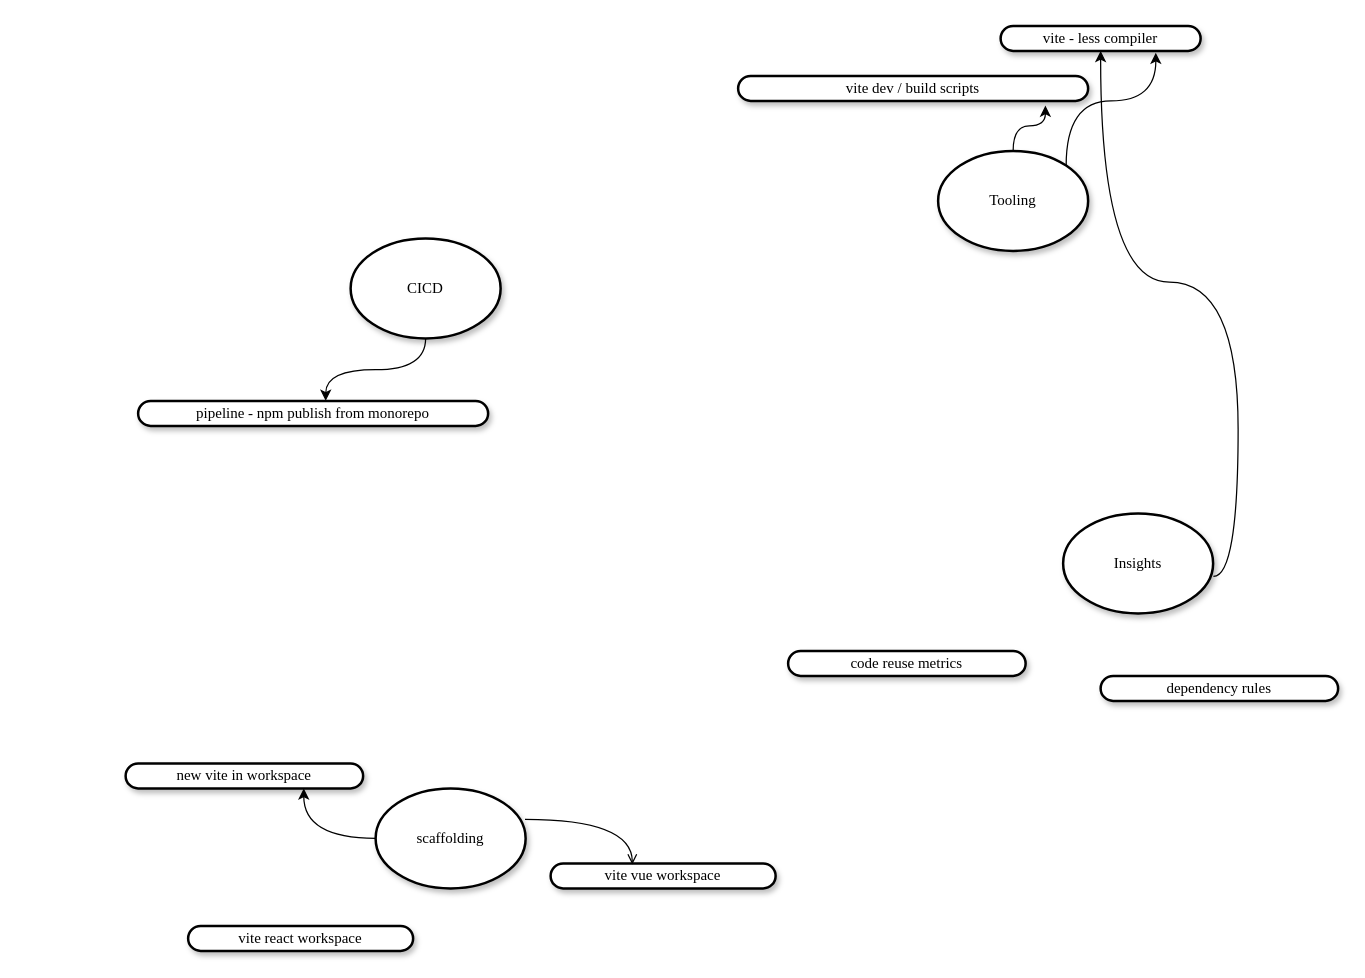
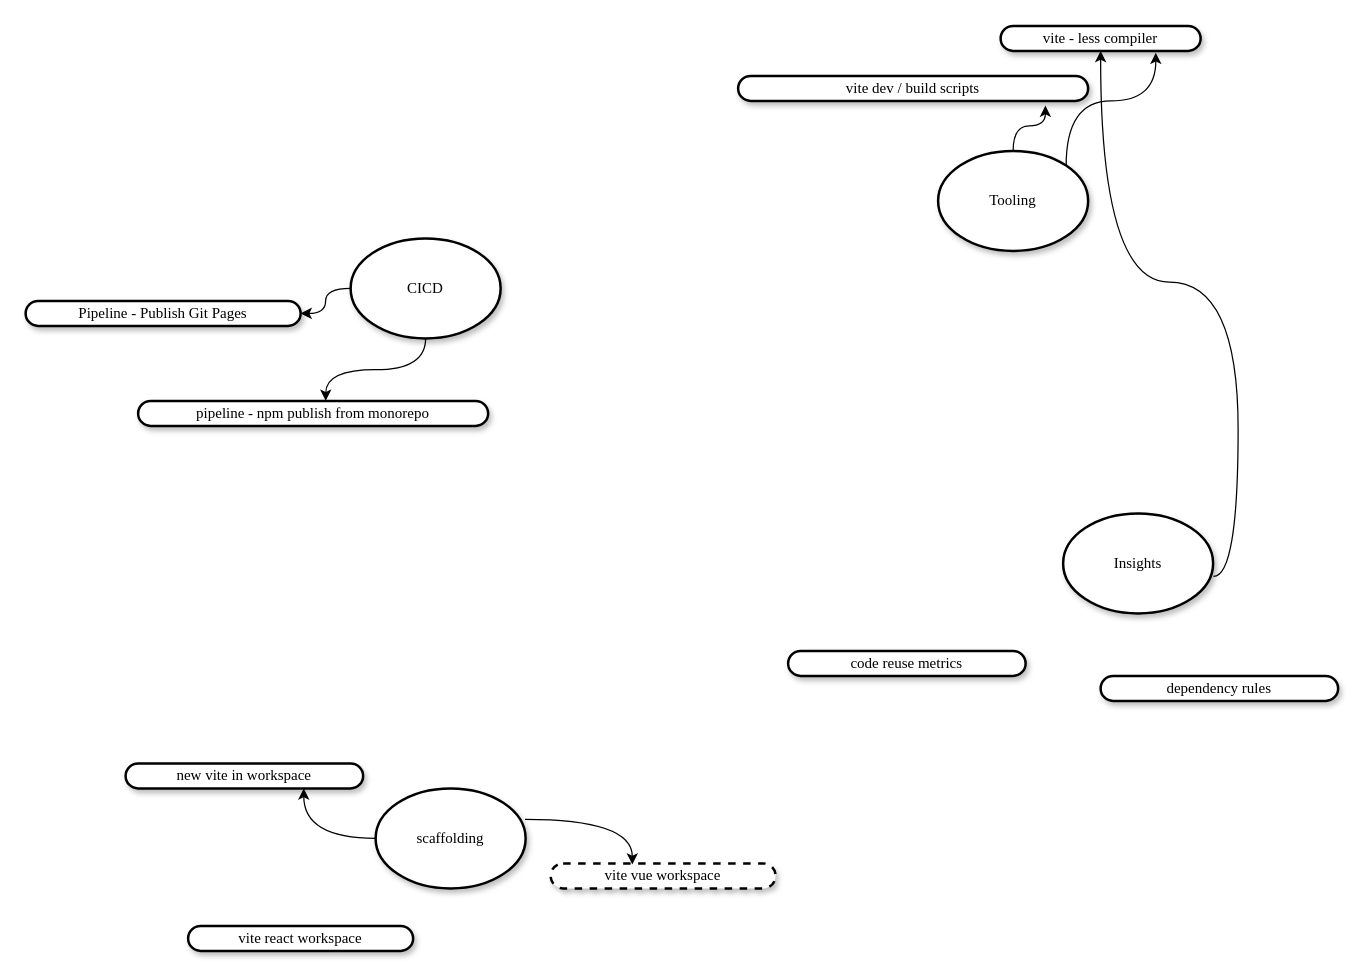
  <mxCell id="0" />
  <mxCell id="1" parent="0" />
+ <mxCell id="2" style="edgeStyle=orthogonalEdgeStyle;rounded=0;orthogonalLoop=1;jettySize=auto;html=1;exitX=0;exitY=0.5;exitDx=0;exitDy=0;entryX=1;entryY=0.5;entryDx=0;entryDy=0;curved=1;" edge="1" parent="1" source="4" target="11"><mxGeometry relative="1" as="geometry" /></mxCell>
  <mxCell id="3" style="edgeStyle=orthogonalEdgeStyle;rounded=0;orthogonalLoop=1;jettySize=auto;html=1;exitX=0.5;exitY=1;exitDx=0;exitDy=0;entryX=0.536;entryY=0;entryDx=0;entryDy=0;entryPerimeter=0;curved=1;" edge="1" parent="1" source="4" target="12"><mxGeometry relative="1" as="geometry" /></mxCell>
  <mxCell id="4" value="&lt;span&gt;CICD&lt;/span&gt;" style="ellipse;whiteSpace=wrap;html=1;rounded=1;shadow=1;comic=0;labelBackgroundColor=none;strokeWidth=2;fontFamily=Verdana;fontSize=12;align=center;" parent="1" vertex="1"><mxGeometry x="280" y="190" width="120" height="80" as="geometry" /></mxCell>
  <mxCell id="5" style="edgeStyle=orthogonalEdgeStyle;curved=1;rounded=0;orthogonalLoop=1;jettySize=auto;html=1;exitX=0.5;exitY=0;exitDx=0;exitDy=0;entryX=0.878;entryY=1.189;entryDx=0;entryDy=0;entryPerimeter=0;" edge="1" parent="1" source="7" target="13"><mxGeometry relative="1" as="geometry" /></mxCell>
  <mxCell id="6" style="edgeStyle=orthogonalEdgeStyle;curved=1;rounded=0;orthogonalLoop=1;jettySize=auto;html=1;exitX=1;exitY=0;exitDx=0;exitDy=0;entryX=0.776;entryY=1.078;entryDx=0;entryDy=0;entryPerimeter=0;" edge="1" parent="1" source="7" target="10"><mxGeometry relative="1" as="geometry" /></mxCell>
  <mxCell id="7" value="Tooling" style="ellipse;whiteSpace=wrap;html=1;rounded=1;shadow=1;comic=0;labelBackgroundColor=none;strokeWidth=2;fontFamily=Verdana;fontSize=12;align=center;" parent="1" vertex="1"><mxGeometry x="750" y="120" width="120" height="80" as="geometry" /></mxCell>
  <mxCell id="8" style="edgeStyle=orthogonalEdgeStyle;curved=1;rounded=0;orthogonalLoop=1;jettySize=auto;html=1;exitX=1.002;exitY=0.631;exitDx=0;exitDy=0;exitPerimeter=0;" edge="1" parent="1" source="9" target="10"><mxGeometry relative="1" as="geometry" /></mxCell>
  <mxCell id="9" value="Insights" style="ellipse;whiteSpace=wrap;html=1;rounded=1;shadow=1;comic=0;labelBackgroundColor=none;strokeWidth=2;fontFamily=Verdana;fontSize=12;align=center;" parent="1" vertex="1"><mxGeometry x="850" y="410" width="120" height="80" as="geometry" /></mxCell>
  <mxCell id="10" value="vite - less compiler" style="whiteSpace=wrap;html=1;rounded=1;shadow=1;comic=0;labelBackgroundColor=none;strokeWidth=2;fontFamily=Verdana;fontSize=12;align=center;arcSize=50;" parent="1" vertex="1"><mxGeometry x="800" y="20" width="160" height="20" as="geometry" /></mxCell>
+ <mxCell id="11" value="Pipeline - Publish Git Pages" style="whiteSpace=wrap;html=1;rounded=1;shadow=1;comic=0;labelBackgroundColor=none;strokeWidth=2;fontFamily=Verdana;fontSize=12;align=center;arcSize=50;" vertex="1" parent="1"><mxGeometry x="20" y="240" width="220" height="20" as="geometry" /></mxCell>
  <mxCell id="12" value="pipeline - npm publish from&amp;nbsp;monorepo" style="whiteSpace=wrap;html=1;rounded=1;shadow=1;comic=0;labelBackgroundColor=none;strokeWidth=2;fontFamily=Verdana;fontSize=12;align=center;arcSize=50;" vertex="1" parent="1"><mxGeometry x="110" y="320" width="280" height="20" as="geometry" /></mxCell>
  <mxCell id="13" value="vite dev / build scripts" style="whiteSpace=wrap;html=1;rounded=1;shadow=1;comic=0;labelBackgroundColor=none;strokeWidth=2;fontFamily=Verdana;fontSize=12;align=center;arcSize=50;" vertex="1" parent="1"><mxGeometry x="590" y="60" width="280" height="20" as="geometry" /></mxCell>
  <mxCell id="14" value="new vite in workspace" style="whiteSpace=wrap;html=1;rounded=1;shadow=1;comic=0;labelBackgroundColor=none;strokeWidth=2;fontFamily=Verdana;fontSize=12;align=center;arcSize=50;" vertex="1" parent="1"><mxGeometry x="100" y="610" width="190" height="20" as="geometry" /></mxCell>
  <mxCell id="15" value="code reuse metrics" style="whiteSpace=wrap;html=1;rounded=1;shadow=1;comic=0;labelBackgroundColor=none;strokeWidth=2;fontFamily=Verdana;fontSize=12;align=center;arcSize=50;" vertex="1" parent="1"><mxGeometry x="630" y="520" width="190" height="20" as="geometry" /></mxCell>
  <mxCell id="16" value="dependency rules" style="whiteSpace=wrap;html=1;rounded=1;shadow=1;comic=0;labelBackgroundColor=none;strokeWidth=2;fontFamily=Verdana;fontSize=12;align=center;arcSize=50;" vertex="1" parent="1"><mxGeometry x="880" y="540" width="190" height="20" as="geometry" /></mxCell>
  <mxCell id="17" value="vite react workspace" style="whiteSpace=wrap;html=1;rounded=1;shadow=1;comic=0;labelBackgroundColor=none;strokeWidth=2;fontFamily=Verdana;fontSize=12;align=center;arcSize=50;" vertex="1" parent="1"><mxGeometry x="150" y="740" width="180" height="20" as="geometry" /></mxCell>
- <mxCell id="18" value="vite vue workspace" style="whiteSpace=wrap;html=1;rounded=1;shadow=1;comic=0;labelBackgroundColor=none;strokeWidth=2;fontFamily=Verdana;fontSize=12;align=center;arcSize=50;" vertex="1" parent="1"><mxGeometry x="440" y="690" width="180" height="20" as="geometry" /></mxCell>
+ <mxCell id="18" value="vite vue workspace" style="whiteSpace=wrap;html=1;rounded=1;shadow=1;comic=0;labelBackgroundColor=none;strokeWidth=2;fontFamily=Verdana;fontSize=12;align=center;arcSize=50;dashed=1;" vertex="1" parent="1"><mxGeometry x="440" y="690" width="180" height="20" as="geometry" /></mxCell>
  <mxCell id="19" style="edgeStyle=orthogonalEdgeStyle;curved=1;rounded=0;orthogonalLoop=1;jettySize=auto;html=1;exitX=0;exitY=0.5;exitDx=0;exitDy=0;entryX=0.75;entryY=1;entryDx=0;entryDy=0;" edge="1" parent="1" source="21" target="14"><mxGeometry relative="1" as="geometry" /></mxCell>
- <mxCell id="20" style="edgeStyle=orthogonalEdgeStyle;curved=1;rounded=0;orthogonalLoop=1;jettySize=auto;html=1;exitX=0.996;exitY=0.311;exitDx=0;exitDy=0;entryX=0.363;entryY=0.043;entryDx=0;entryDy=0;entryPerimeter=0;exitPerimeter=0;endArrow=open;" edge="1" parent="1" source="21" target="18"><mxGeometry relative="1" as="geometry" /></mxCell>
+ <mxCell id="20" style="edgeStyle=orthogonalEdgeStyle;curved=1;rounded=0;orthogonalLoop=1;jettySize=auto;html=1;exitX=0.996;exitY=0.311;exitDx=0;exitDy=0;entryX=0.363;entryY=0.043;entryDx=0;entryDy=0;entryPerimeter=0;exitPerimeter=0;" edge="1" parent="1" source="21" target="18"><mxGeometry relative="1" as="geometry" /></mxCell>
  <mxCell id="21" value="&lt;span&gt;scaffolding&lt;/span&gt;" style="ellipse;whiteSpace=wrap;html=1;rounded=1;shadow=1;comic=0;labelBackgroundColor=none;strokeWidth=2;fontFamily=Verdana;fontSize=12;align=center;" vertex="1" parent="1"><mxGeometry x="300" y="630" width="120" height="80" as="geometry" /></mxCell>
